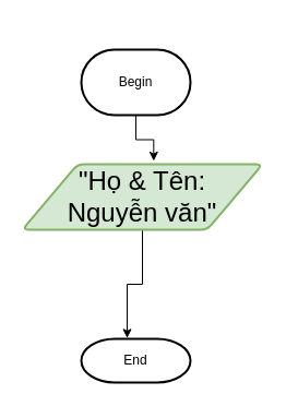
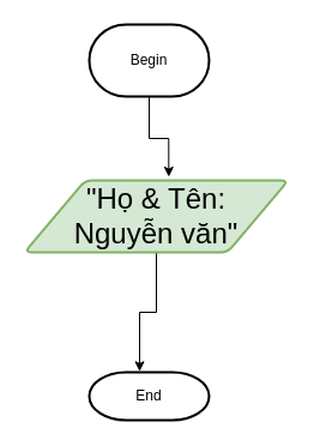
  <mxCell id="0" />
  <mxCell id="1" parent="0" />
  <mxCell id="2" style="edgeStyle=orthogonalEdgeStyle;rounded=0;orthogonalLoop=1;jettySize=auto;html=1;entryX=0.547;entryY=-0.05;entryDx=0;entryDy=0;entryPerimeter=0;" edge="1" parent="1" source="3" target="5"><mxGeometry relative="1" as="geometry" /></mxCell>
- <mxCell id="3" value="Begin" style="strokeWidth=2;html=1;shape=mxgraph.flowchart.terminator;whiteSpace=wrap;" vertex="1" parent="1"><mxGeometry x="74" y="45" width="100" height="60" as="geometry" /></mxCell>
+ <mxCell id="3" value="Begin" style="strokeWidth=2;html=1;shape=mxgraph.flowchart.terminator;whiteSpace=wrap;" vertex="1" parent="1"><mxGeometry x="74" y="20" width="100" height="60" as="geometry" /></mxCell>
  <mxCell id="4" style="edgeStyle=orthogonalEdgeStyle;rounded=0;orthogonalLoop=1;jettySize=auto;html=1;entryX=0.42;entryY=-0.017;entryDx=0;entryDy=0;entryPerimeter=0;" edge="1" parent="1" source="5" target="6"><mxGeometry relative="1" as="geometry" /></mxCell>
  <mxCell id="5" value="&quot;Họ &amp;amp; Tên: &lt;br&gt;Nguyễn văn&quot;" style="shape=parallelogram;html=1;strokeWidth=2;perimeter=parallelogramPerimeter;whiteSpace=wrap;rounded=1;arcSize=12;size=0.23;fillColor=#d5e8d4;strokeColor=#82b366;fontSize=24;" vertex="1" parent="1"><mxGeometry x="20" y="150" width="220" height="60" as="geometry" /></mxCell>
  <mxCell id="6" value="End" style="strokeWidth=2;html=1;shape=mxgraph.flowchart.terminator;whiteSpace=wrap;" vertex="1" parent="1"><mxGeometry x="74" y="310" width="100" height="40" as="geometry" /></mxCell>
